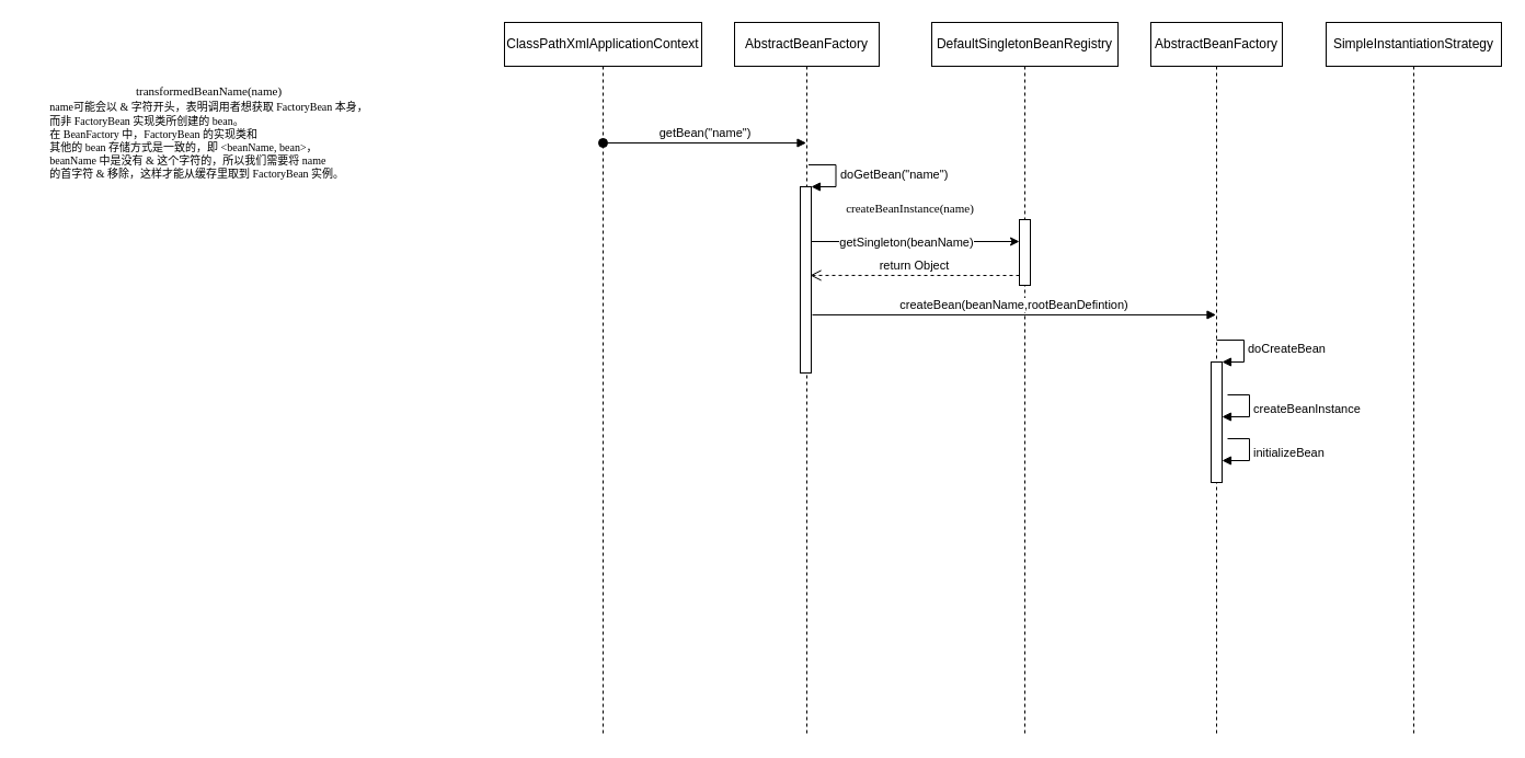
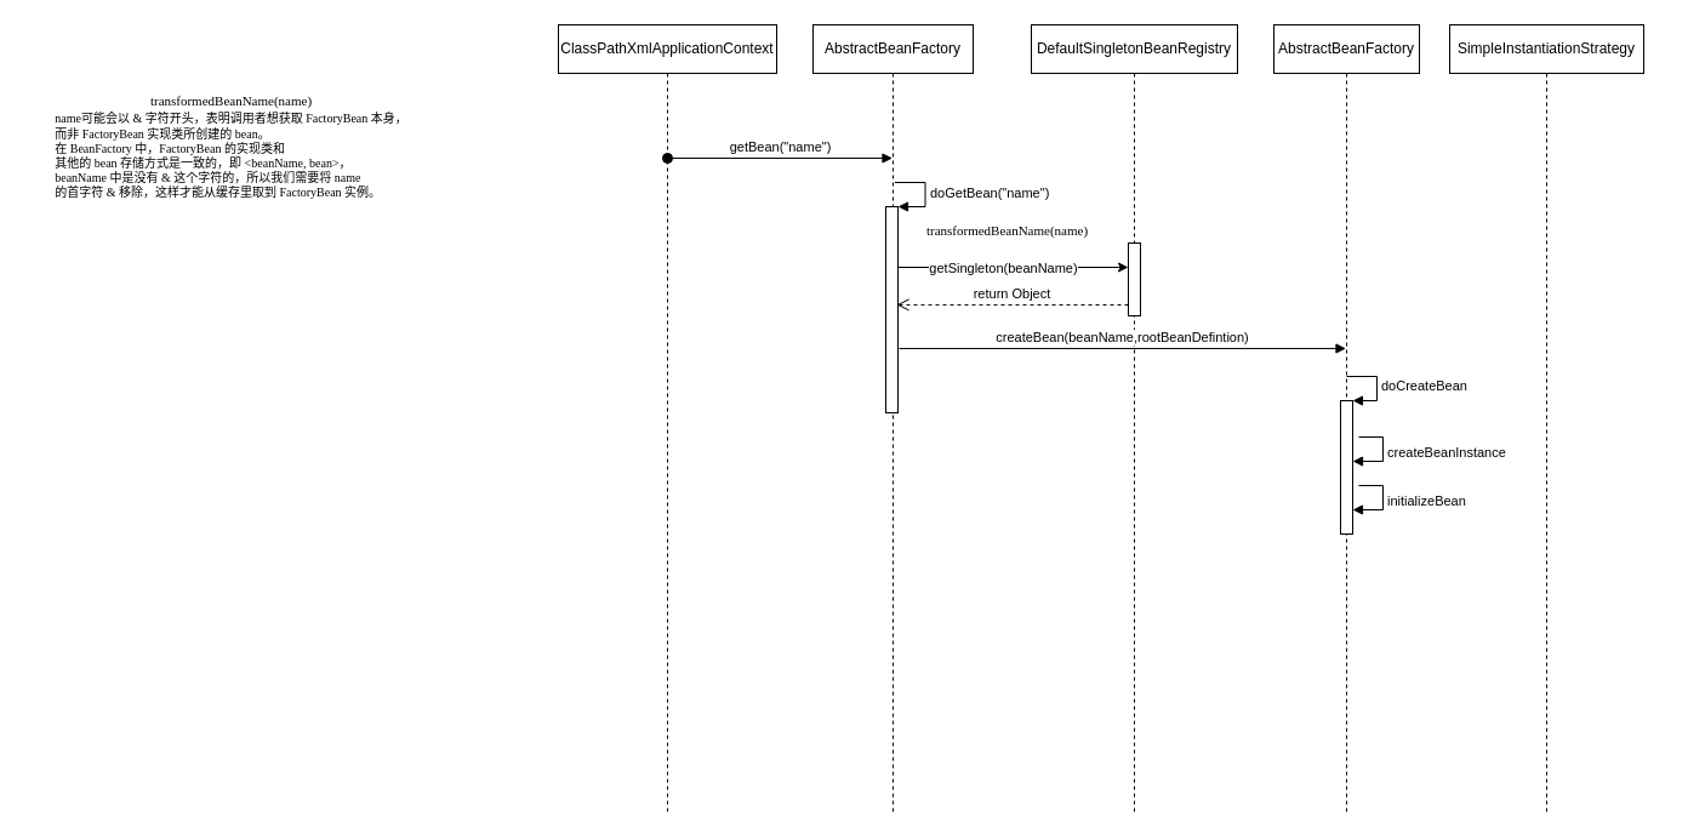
  <mxCell id="0" />
  <mxCell id="1" parent="0" />
  <mxCell id="2" value="&lt;p&gt;&lt;font style=&quot;font-size: 12px&quot;&gt;ClassPathXmlApplicationContext&lt;/font&gt;&lt;/p&gt;" style="shape=umlLifeline;perimeter=lifelinePerimeter;whiteSpace=wrap;html=1;container=1;collapsible=0;recursiveResize=0;outlineConnect=0;" vertex="1" parent="1"><mxGeometry x="460" y="20" width="180" height="650" as="geometry" /></mxCell>
  <mxCell id="3" value="getBean(&quot;name&quot;)" style="html=1;verticalAlign=bottom;startArrow=oval;startFill=1;endArrow=block;startSize=8;" edge="1" parent="2" target="4"><mxGeometry width="60" relative="1" as="geometry"><mxPoint x="90" y="110" as="sourcePoint" /><mxPoint x="150" y="110" as="targetPoint" /></mxGeometry></mxCell>
  <mxCell id="4" value="AbstractBeanFactory" style="shape=umlLifeline;perimeter=lifelinePerimeter;whiteSpace=wrap;html=1;container=1;collapsible=0;recursiveResize=0;outlineConnect=0;" vertex="1" parent="1"><mxGeometry x="670" y="20" width="132" height="650" as="geometry" /></mxCell>
  <mxCell id="5" value="" style="html=1;points=[];perimeter=orthogonalPerimeter;" vertex="1" parent="4"><mxGeometry x="60" y="150" width="10" height="170" as="geometry" /></mxCell>
  <mxCell id="6" value="doGetBean(&quot;name&quot;)" style="edgeStyle=orthogonalEdgeStyle;html=1;align=left;spacingLeft=2;endArrow=block;rounded=0;entryX=1;entryY=0;" edge="1" target="5" parent="4"><mxGeometry relative="1" as="geometry"><mxPoint x="67.5" y="130" as="sourcePoint" /><Array as="points"><mxPoint x="92.5" y="130" /></Array></mxGeometry></mxCell>
  <mxCell id="7" value="&lt;span style=&quot;font-family: &amp;#34;menlo&amp;#34;&quot;&gt;&lt;font style=&quot;font-size: 11px&quot;&gt;transformedBeanName(name)&lt;br&gt;&lt;div style=&quot;text-align: left&quot;&gt;&lt;span style=&quot;font-size: 10px&quot;&gt;name可能会以 &amp;amp; 字符开头，表明调用者想获取 FactoryBean 本身，&lt;/span&gt;&lt;/div&gt;&lt;div style=&quot;text-align: left&quot;&gt;&lt;span style=&quot;font-size: 10px&quot;&gt;而非 FactoryBean 实现类所创建的 bean。&lt;/span&gt;&lt;/div&gt;&lt;/font&gt;&lt;/span&gt;&lt;span style=&quot;font-size: 10px ; font-family: &amp;#34;menlo&amp;#34;&quot;&gt;&lt;div style=&quot;text-align: left&quot;&gt;&lt;span&gt;在 BeanFactory 中，FactoryBean 的实现类和&lt;/span&gt;&lt;/div&gt;&lt;div style=&quot;text-align: left&quot;&gt;&lt;span&gt;其他的 bean 存储方式是一致的，即 &amp;lt;beanName, bean&amp;gt;，&lt;/span&gt;&lt;/div&gt;&lt;/span&gt;&lt;span style=&quot;font-size: 10px ; font-family: &amp;#34;menlo&amp;#34;&quot;&gt;&lt;div style=&quot;text-align: left&quot;&gt;&lt;span&gt;beanName 中是没有 &amp;amp; 这个字符的，所以我们需要将 name&amp;nbsp;&lt;/span&gt;&lt;/div&gt;&lt;div style=&quot;text-align: left&quot;&gt;&lt;span&gt;的首字符 &amp;amp; 移除，这样才能从缓存里取到 FactoryBean 实例。&lt;/span&gt;&lt;/div&gt;&lt;/span&gt;" style="text;html=1;align=center;verticalAlign=middle;resizable=0;points=[];autosize=1;" vertex="1" parent="1"><mxGeometry x="20" y="70" width="340" height="100" as="geometry" /></mxCell>
- <mxCell id="8" value="&lt;span style=&quot;font-family: &amp;#34;menlo&amp;#34; ; font-size: 11px&quot;&gt;createBeanInstance(name)&lt;/span&gt;" style="text;html=1;align=center;verticalAlign=middle;resizable=0;points=[];autosize=1;" vertex="1" parent="1"><mxGeometry x="740" y="180" width="180" height="20" as="geometry" /></mxCell>
+ <mxCell id="8" value="&lt;span style=&quot;font-family: &amp;#34;menlo&amp;#34; ; font-size: 11px&quot;&gt;transformedBeanName(name)&lt;/span&gt;" style="text;html=1;align=center;verticalAlign=middle;resizable=0;points=[];autosize=1;" vertex="1" parent="1"><mxGeometry x="740" y="180" width="180" height="20" as="geometry" /></mxCell>
  <mxCell id="9" value="DefaultSingletonBeanRegistry" style="shape=umlLifeline;perimeter=lifelinePerimeter;whiteSpace=wrap;html=1;container=1;collapsible=0;recursiveResize=0;outlineConnect=0;" vertex="1" parent="1"><mxGeometry x="850" y="20" width="170" height="650" as="geometry" /></mxCell>
  <mxCell id="10" value="" style="html=1;points=[];perimeter=orthogonalPerimeter;" vertex="1" parent="9"><mxGeometry x="80" y="180" width="10" height="60" as="geometry" /></mxCell>
  <mxCell id="11" style="edgeStyle=orthogonalEdgeStyle;rounded=0;orthogonalLoop=1;jettySize=auto;html=1;" edge="1" parent="1" source="5"><mxGeometry relative="1" as="geometry"><mxPoint x="930" y="220" as="targetPoint" /><Array as="points"><mxPoint x="850" y="220" /><mxPoint x="850" y="220" /></Array></mxGeometry></mxCell>
  <mxCell id="12" value="getSingleton(beanName)" style="edgeLabel;html=1;align=center;verticalAlign=middle;resizable=0;points=[];" vertex="1" connectable="0" parent="11"><mxGeometry x="0.128" relative="1" as="geometry"><mxPoint x="-21" as="offset" /></mxGeometry></mxCell>
  <mxCell id="13" value="return Object" style="html=1;verticalAlign=bottom;endArrow=open;dashed=1;endSize=8;entryX=0.9;entryY=0.476;entryDx=0;entryDy=0;entryPerimeter=0;" edge="1" parent="1" target="5"><mxGeometry relative="1" as="geometry"><mxPoint x="930" y="251" as="sourcePoint" /><mxPoint x="820" y="250" as="targetPoint" /></mxGeometry></mxCell>
  <mxCell id="14" value="createBean(beanName,rootBeanDefintion)" style="html=1;verticalAlign=bottom;endArrow=block;exitX=1.1;exitY=0.688;exitDx=0;exitDy=0;exitPerimeter=0;" edge="1" parent="1" source="5" target="15"><mxGeometry width="80" relative="1" as="geometry"><mxPoint x="740" y="280" as="sourcePoint" /><mxPoint x="1050" y="287" as="targetPoint" /></mxGeometry></mxCell>
  <mxCell id="15" value="AbstractBeanFactory" style="shape=umlLifeline;perimeter=lifelinePerimeter;whiteSpace=wrap;html=1;container=1;collapsible=0;recursiveResize=0;outlineConnect=0;" vertex="1" parent="1"><mxGeometry x="1050" y="20" width="120" height="650" as="geometry" /></mxCell>
  <mxCell id="16" value="" style="html=1;points=[];perimeter=orthogonalPerimeter;" vertex="1" parent="15"><mxGeometry x="55" y="310" width="10" height="110" as="geometry" /></mxCell>
  <mxCell id="17" value="doCreateBean" style="edgeStyle=orthogonalEdgeStyle;html=1;align=left;spacingLeft=2;endArrow=block;rounded=0;entryX=1;entryY=0;" edge="1" target="16" parent="15"><mxGeometry relative="1" as="geometry"><mxPoint x="60" y="290" as="sourcePoint" /><Array as="points"><mxPoint x="85" y="290" /></Array></mxGeometry></mxCell>
  <mxCell id="18" value="createBeanInstance" style="edgeStyle=orthogonalEdgeStyle;html=1;align=left;spacingLeft=2;endArrow=block;rounded=0;entryX=1;entryY=0;" edge="1" parent="15"><mxGeometry relative="1" as="geometry"><mxPoint x="70" y="340" as="sourcePoint" /><Array as="points"><mxPoint x="90" y="340" /><mxPoint x="90" y="360" /></Array><mxPoint x="65" y="360" as="targetPoint" /></mxGeometry></mxCell>
  <mxCell id="19" value="initializeBean" style="edgeStyle=orthogonalEdgeStyle;html=1;align=left;spacingLeft=2;endArrow=block;rounded=0;entryX=1;entryY=0;" edge="1" parent="1"><mxGeometry relative="1" as="geometry"><mxPoint x="1120" y="400" as="sourcePoint" /><Array as="points"><mxPoint x="1140" y="400" /><mxPoint x="1140" y="420" /></Array><mxPoint x="1115" y="420" as="targetPoint" /></mxGeometry></mxCell>
- <mxCell id="20" value="SimpleInstantiationStrategy" style="shape=umlLifeline;perimeter=lifelinePerimeter;whiteSpace=wrap;html=1;container=1;collapsible=0;recursiveResize=0;outlineConnect=0;" vertex="1" parent="1"><mxGeometry x="1210" y="20" width="160" height="650" as="geometry" /></mxCell>
+ <mxCell id="20" value="SimpleInstantiationStrategy" style="shape=umlLifeline;perimeter=lifelinePerimeter;whiteSpace=wrap;html=1;container=1;collapsible=0;recursiveResize=0;outlineConnect=0;" vertex="1" parent="1"><mxGeometry x="1195" y="20" width="160" height="650" as="geometry" /></mxCell>
